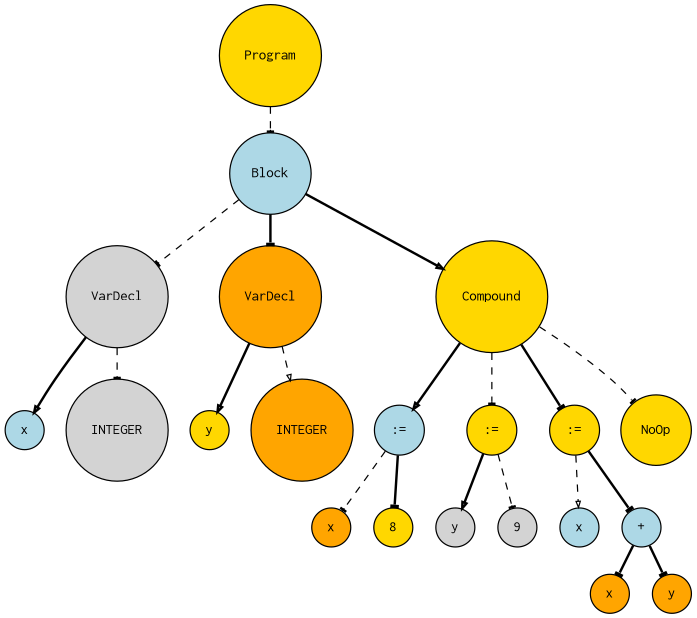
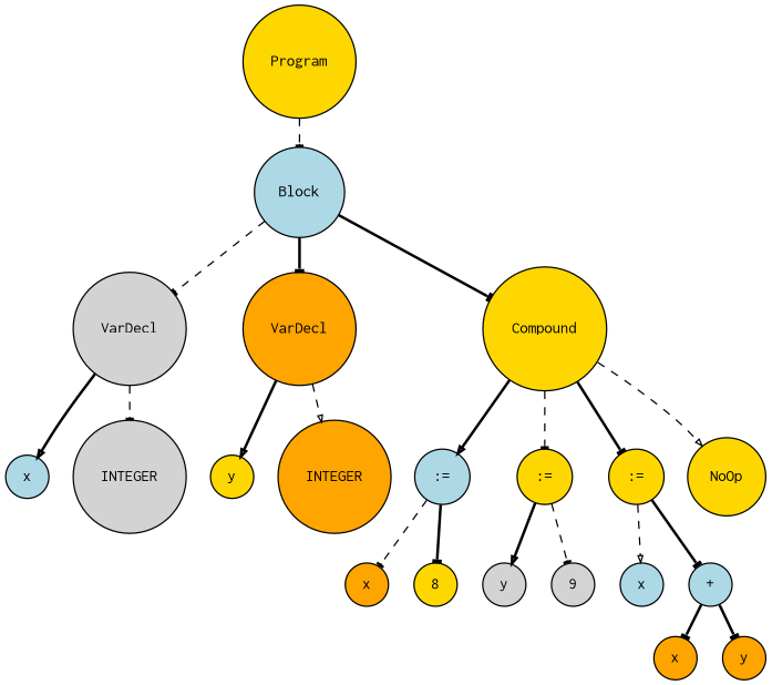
  digraph {
    ranksep=.3
    node [fillcolor=gold fontname=Courier fontsize=12 shape=circle style=filled]
    edge [arrowhead=tee arrowsize=.5 style=bold]
    n1 [height=.1 label=Program]
    n2 [fillcolor=lightblue height=.1 label=Block]
    n3 [fillcolor=lightgrey height=.1 label=VarDecl]
    n4 [fillcolor=orange height=.1 label=VarDecl]
    n5 [height=.1 label=Compound]
    n6 [fillcolor=lightblue height=.1 label=x]
    n7 [fillcolor=lightgrey height=.1 label=INTEGER]
    n8 [height=.1 label=y]
    n9 [fillcolor=orange height=.1 label=INTEGER]
    n10 [fillcolor=lightblue height=.1 label=":="]
    n11 [height=.1 label=":="]
    n12 [height=.1 label=":="]
    n13 [height=.1 label=NoOp]
    n14 [fillcolor=orange height=.1 label=x]
    n15 [height=.1 label=8]
    n16 [fillcolor=lightgrey height=.1 label=y]
    n17 [fillcolor=lightgrey height=.1 label=9]
    n18 [fillcolor=lightblue height=.1 label=x]
    n19 [fillcolor=lightblue height=.1 label="+"]
    n20 [fillcolor=orange height=.1 label=x]
    n21 [fillcolor=orange height=.1 label=y]
    n1 -> n2 [style=dashed]
    n2 -> n3 [style=dashed]
    n2 -> n4
-   n2 -> n5 [arrowhead=onormal]
+   n2 -> n5
    n3 -> n6 [arrowhead=onormal]
    n3 -> n7 [style=dashed]
    n4 -> n8 [arrowhead=onormal]
    n4 -> n9 [arrowhead=onormal style=dashed]
    n5 -> n10 [arrowhead=onormal]
    n5 -> n11 [style=dashed]
    n5 -> n12
-   n5 -> n13 [style=dashed]
+   n5 -> n13 [arrowhead=onormal style=dashed]
    n10 -> n14 [style=dashed]
    n10 -> n15
    n11 -> n16 [arrowhead=onormal]
    n11 -> n17 [style=dashed]
    n12 -> n18 [arrowhead=onormal style=dashed]
    n12 -> n19
    n19 -> n20
    n19 -> n21
  }
